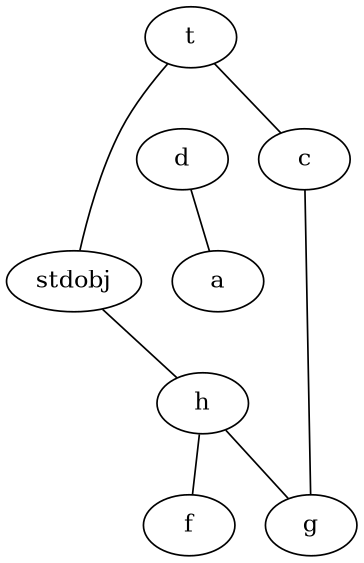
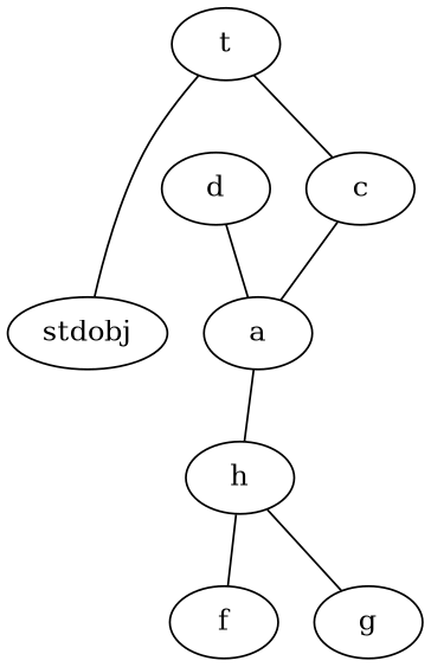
  graph {
    t
    stdobj
    c
    h
    a
    f
    g
    d
    t -- stdobj
    t -- c
-   stdobj -- h
-   c -- g
+   a -- h
+   c -- a
    h -- f
    h -- g
    d -- a
  }
